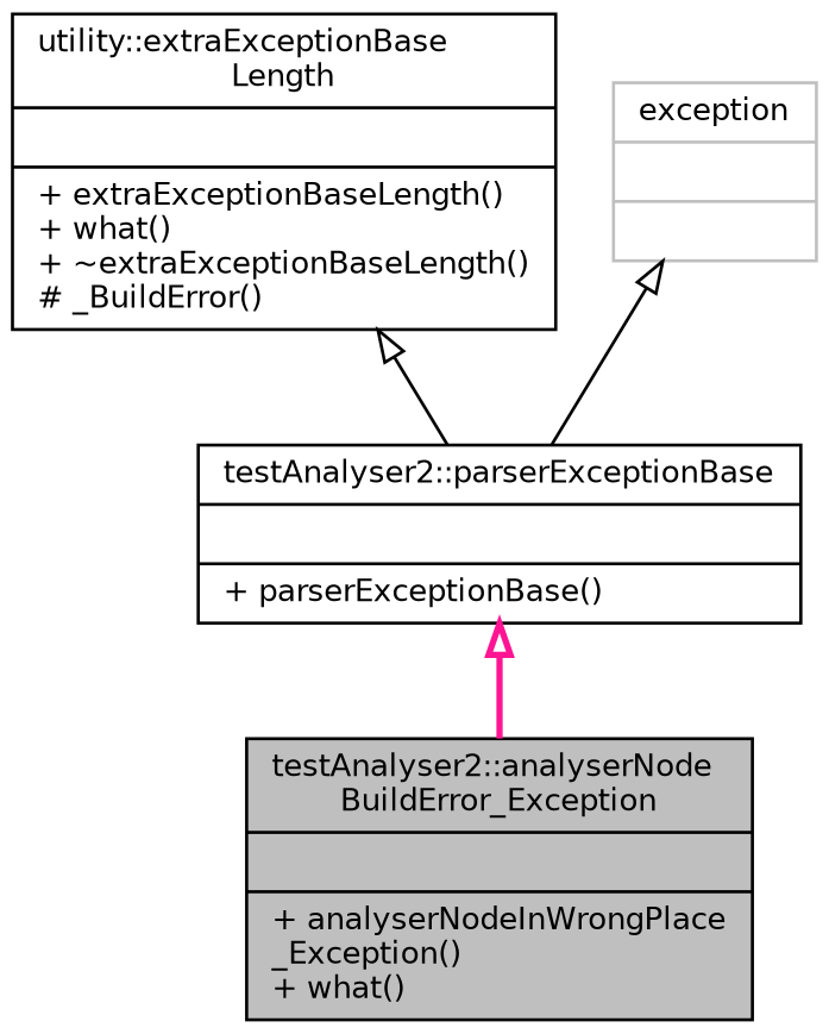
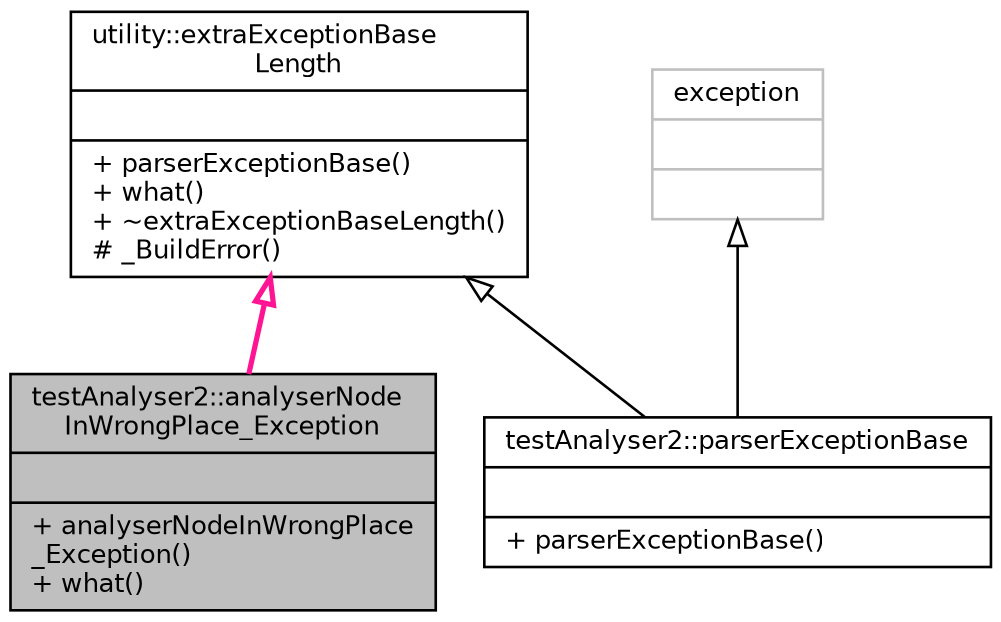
  digraph {
    fontname="DejaVu Sans"
    node [color=black fillcolor=white fontname="DejaVu Sans" fontsize=10 shape=record style=filled]
    edge [arrowtail=onormal color=black dir=back fontname="DejaVu Sans" fontsize=10 labelfontname=Helvetica labelfontsize=10 style=solid]
-   n1 [fillcolor=grey75 fontcolor=black height=0.2 label="{testAnalyser2::analyserNode\lBuildError_Exception\n||+ analyserNodeInWrongPlace\l_Exception()\l+ what()\l}" width=0.4]
+   n1 [fillcolor=grey75 fontcolor=black height=0.2 label="{testAnalyser2::analyserNode\lInWrongPlace_Exception\n||+ analyserNodeInWrongPlace\l_Exception()\l+ what()\l}" width=0.4]
    n2 [height=0.2 label="{testAnalyser2::parserExceptionBase\n||+ parserExceptionBase()\l}" width=0.4]
-   n3 [height=0.2 label="{utility::extraExceptionBase\lLength\n||+ extraExceptionBaseLength()\l+ what()\l+ ~extraExceptionBaseLength()\l# _BuildError()\l}" width=0.4]
+   n3 [height=0.2 label="{utility::extraExceptionBase\lLength\n||+ parserExceptionBase()\l+ what()\l+ ~extraExceptionBaseLength()\l# _BuildError()\l}" width=0.4]
    n4 [color=grey75 height=0.2 label="{exception\n||}" width=0.4]
-   n2 -> n1 [color=deeppink style=bold]
+   n3 -> n1 [color=deeppink style=bold]
    n3 -> n2
    n4 -> n2
  }
